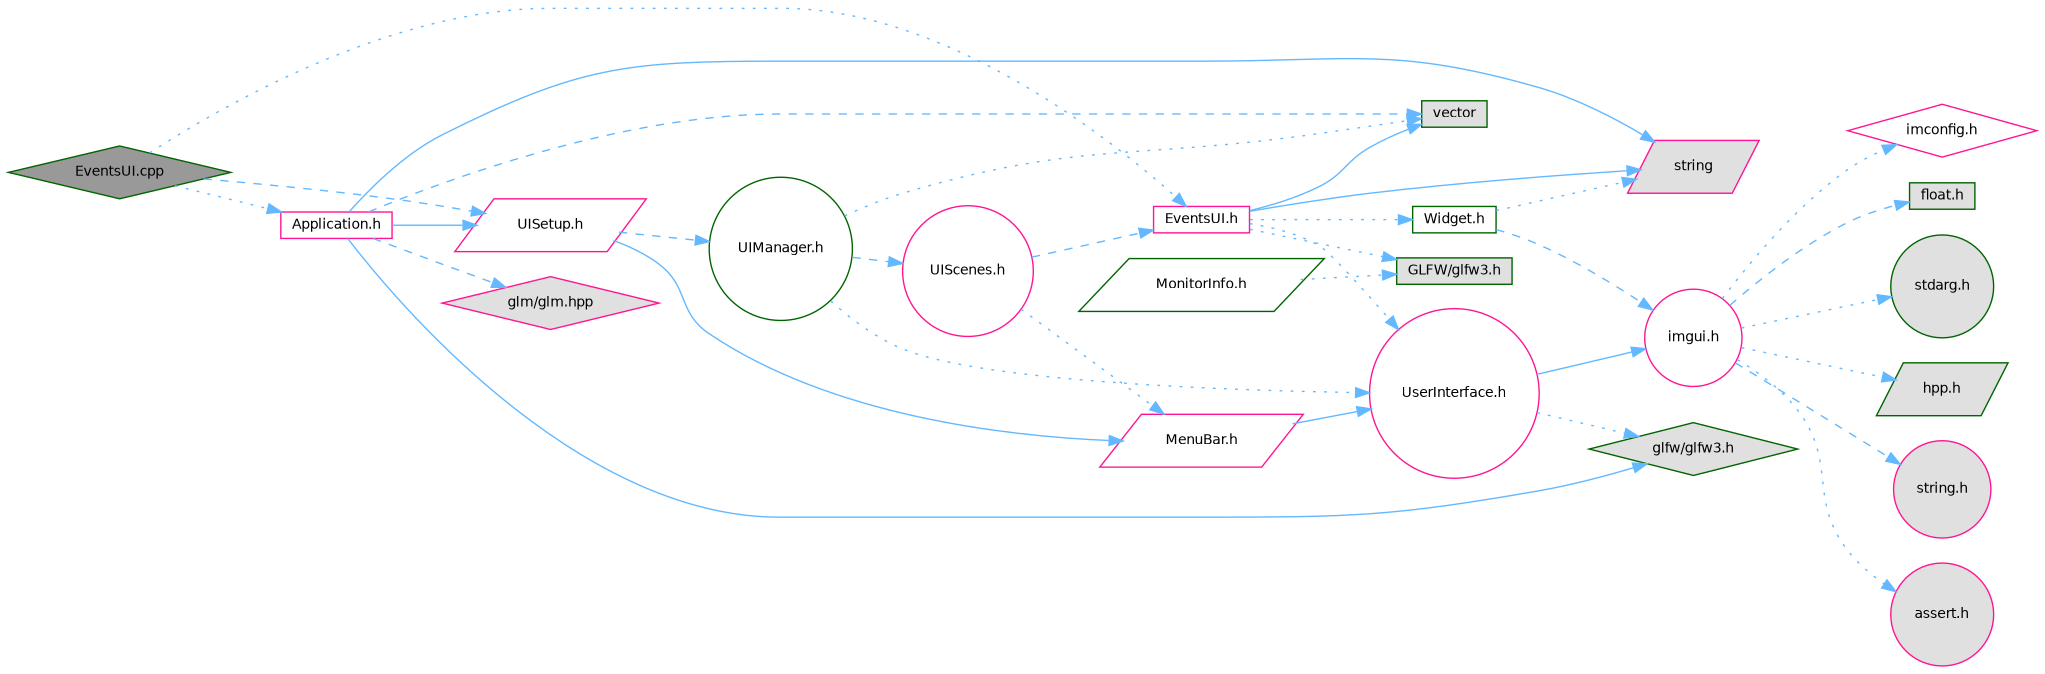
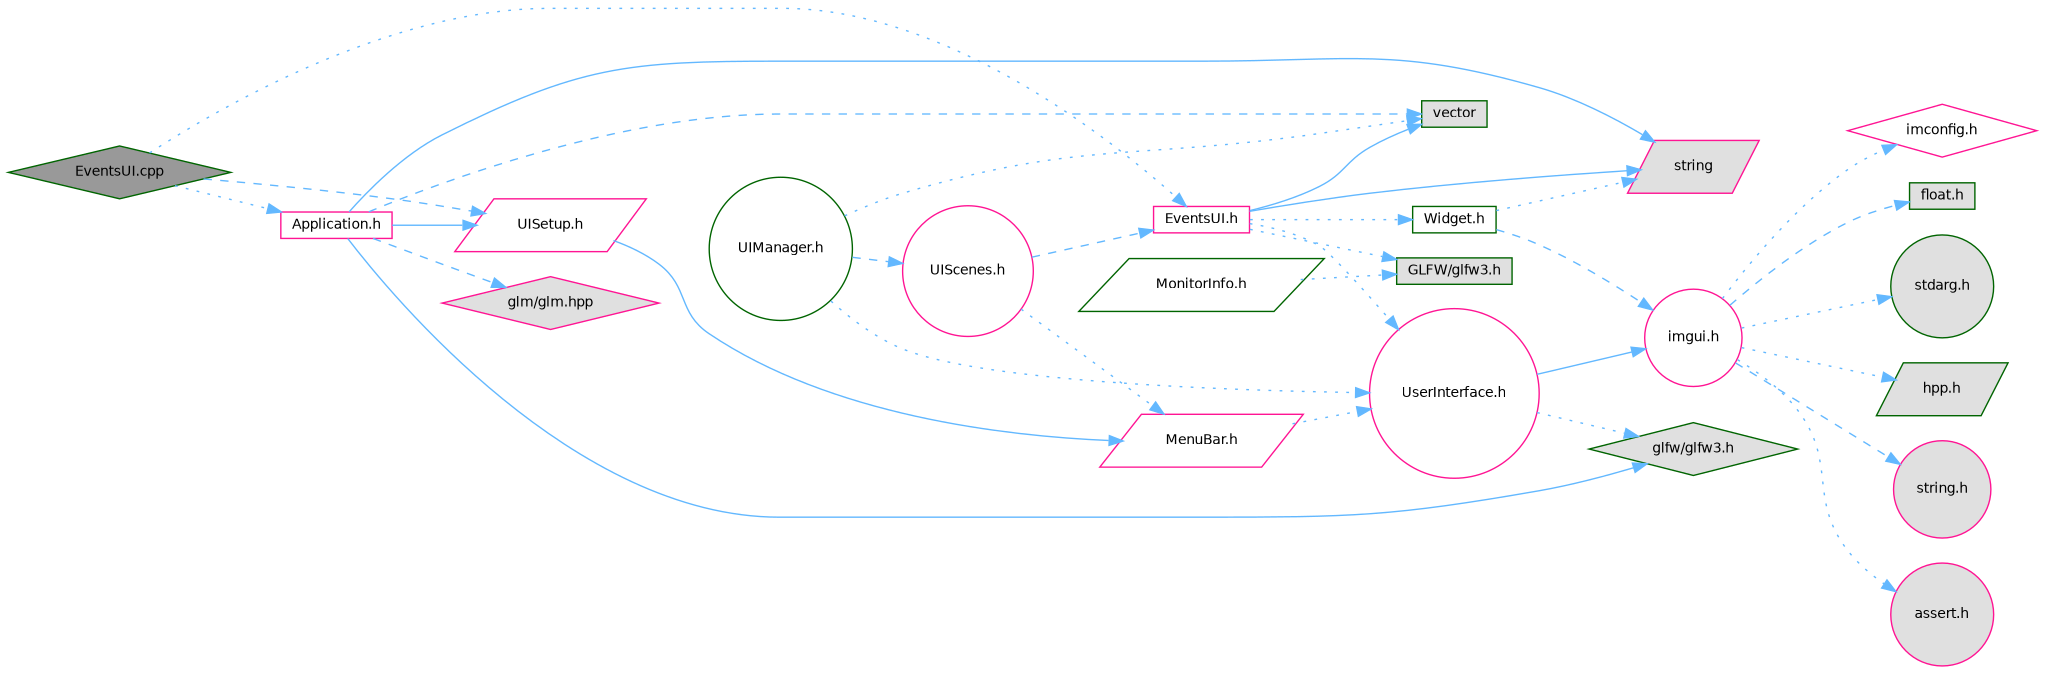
  digraph {
    rankdir=LR
    node [color=deeppink fillcolor=white fontname=Helvetica fontsize=10 shape=circle style=filled]
    edge [color=steelblue1 fontname=Helvetica fontsize=10 labelfontname=Helvetica labelfontsize=10 style=dotted]
    n1 [color=darkgreen fillcolor=grey60 fontcolor=black height=0.2 label="EventsUI.cpp" shape=diamond width=0.4]
    n2 [height=0.2 label="EventsUI.h" shape=box width=0.4]
    n3 [height=0.2 label="Application.h" shape=box width=0.4]
    n4 [height=0.2 label="UISetup.h" shape=parallelogram width=0.4]
    n5 [height=0.2 label="UserInterface.h" width=0.4]
    n6 [fillcolor="#E0E0E0" height=0.2 label=string shape=parallelogram width=0.4]
    n7 [color=darkgreen fillcolor="#E0E0E0" height=0.2 label="GLFW/glfw3.h" shape=box width=0.4]
    n8 [color=darkgreen height=0.2 label="Widget.h" shape=box width=0.4]
    n9 [color=darkgreen fillcolor="#E0E0E0" height=0.2 label=vector shape=box width=0.4]
    n10 [color=darkgreen fillcolor="#E0E0E0" height=0.2 label="glfw/glfw3.h" shape=diamond width=0.4]
    n11 [fillcolor="#E0E0E0" height=0.2 label="glm/glm.hpp" shape=diamond width=0.4]
    n12 [color=darkgreen height=0.2 label="MonitorInfo.h" shape=parallelogram width=0.4]
    n13 [height=0.2 label="imgui.h" width=0.4]
    n14 [height=0.2 label="imconfig.h" shape=diamond width=0.4]
    n15 [color=darkgreen fillcolor="#E0E0E0" height=0.2 label="float.h" shape=box width=0.4]
    n16 [color=darkgreen fillcolor="#E0E0E0" height=0.2 label="stdarg.h" width=0.4]
    n17 [color=darkgreen fillcolor="#E0E0E0" height=0.2 label="hpp.h" shape=parallelogram width=0.4]
    n18 [fillcolor="#E0E0E0" height=0.2 label="string.h" width=0.4]
    n19 [fillcolor="#E0E0E0" height=0.2 label="assert.h" width=0.4]
    n20 [height=0.2 label="MenuBar.h" shape=parallelogram width=0.4]
    n21 [color=darkgreen height=0.2 label="UIManager.h" width=0.4]
    n22 [height=0.2 label="UIScenes.h" width=0.4]
    n1 -> n2
    n1 -> n3
    n1 -> n4 [style=dashed]
    n2 -> n5
    n2 -> n6 [style=solid]
    n2 -> n7
    n2 -> n8
    n2 -> n9 [style=solid]
    n3 -> n4 [style=solid]
    n3 -> n6 [style=solid]
    n3 -> n9 [style=dashed]
    n3 -> n10 [style=solid]
    n3 -> n11 [style=dashed]
    n4 -> n20 [style=solid]
-   n4 -> n21 [style=dashed]
    n5 -> n10
    n5 -> n13 [style=solid]
    n8 -> n6
    n8 -> n13 [style=dashed]
    n12 -> n7
    n13 -> n14
    n13 -> n15 [style=dashed]
    n13 -> n16
    n13 -> n17
    n13 -> n18 [style=dashed]
    n13 -> n19
-   n20 -> n5 [style=solid]
+   n20 -> n5
    n21 -> n5
    n21 -> n9
    n21 -> n22 [style=dashed]
    n22 -> n2 [style=dashed]
    n22 -> n20
  }
